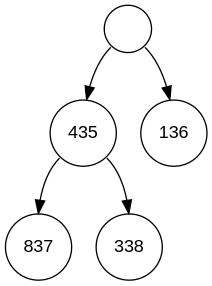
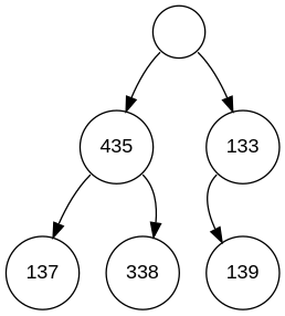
  digraph {
    node [fontname=Arial shape=circle]
    edge [tailport=sw]
    n1 [label=" " width=0.5]
    n2 [label=435 width=0.5]
-   n3 [label=136 width=0.5]
-   n4 [label=837 width=0.5]
+   n3 [label=133 width=0.5]
+   n4 [label=137 width=0.5]
    n5 [label=338 width=0.5]
+   n6 [label=139 width=0.5]
    n1 -> n2
    n1 -> n3 [tailport=se]
    n2 -> n4
    n2 -> n5 [tailport=se]
+   n3 -> n6
  }
